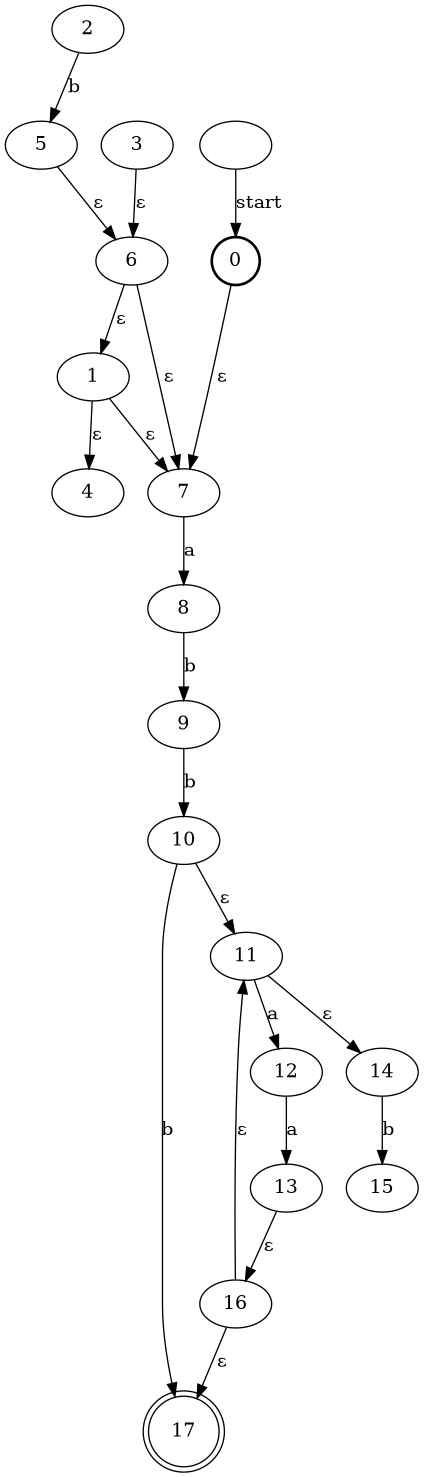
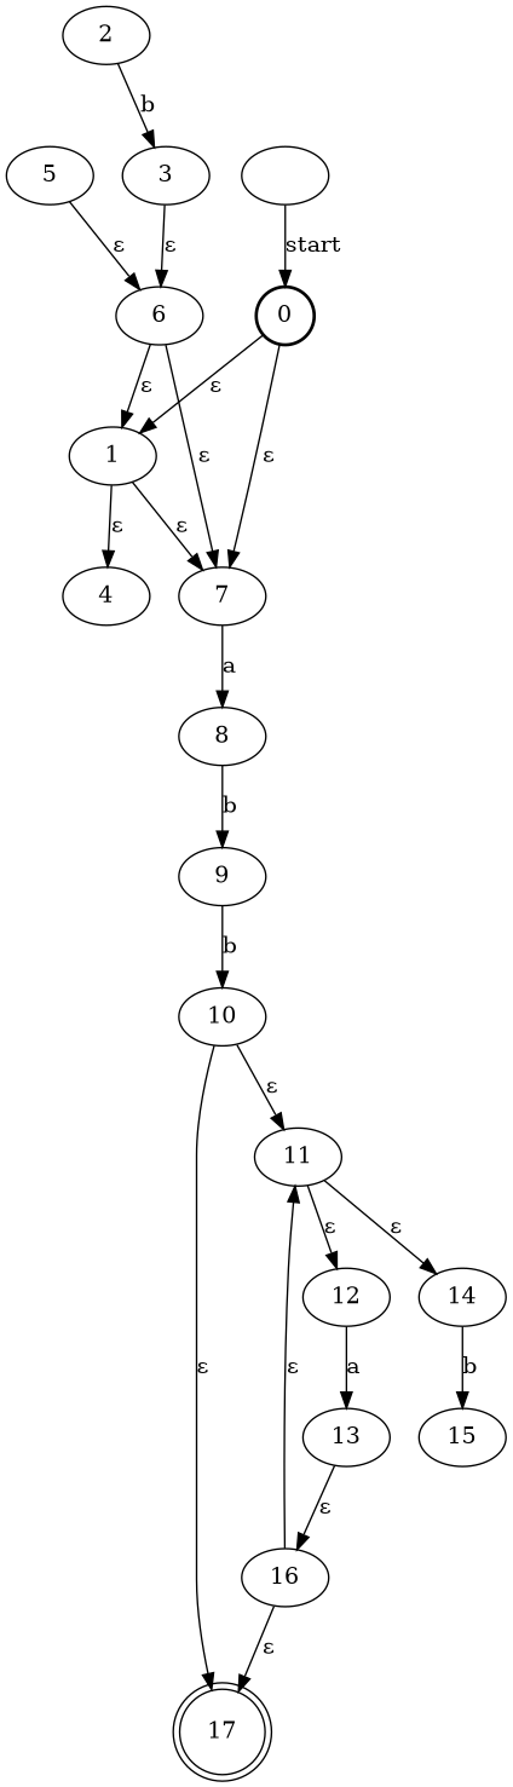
  digraph {
    n1 [label=0 shape=circle style=bold]
    n2 [label=1]
    n3 [label=7]
    n4 [label=4]
    n5 [label=8]
    n6 [label=2]
    n7 [label=3]
    n8 [label=6]
    n9 [label=5]
    n10 [label=9]
    n11 [label=10]
    n12 [label=11]
    n13 [label=17 shape=doublecircle]
    n14 [label=12]
    n15 [label=14]
    n16 [label=13]
    n17 [label=15]
    n18 [label=16]
    ""
+   n1 -> n2 [label="ε"]
    n1 -> n3 [label="ε"]
    n2 -> n3 [label="ε"]
    n2 -> n4 [label="ε"]
    n3 -> n5 [label=a]
    n5 -> n10 [label=b]
-   n6 -> n9 [label=b]
+   n6 -> n7 [label=b]
    n7 -> n8 [label="ε"]
    n8 -> n2 [label="ε"]
    n8 -> n3 [label="ε"]
    n9 -> n8 [label="ε"]
    n10 -> n11 [label=b]
    n11 -> n12 [label="ε"]
-   n11 -> n13 [label=b]
-   n12 -> n14 [label=a]
+   n11 -> n13 [label="ε"]
+   n12 -> n14 [label="ε"]
    n12 -> n15 [label="ε"]
    n14 -> n16 [label=a]
    n15 -> n17 [label=b]
    n16 -> n18 [label="ε"]
    n18 -> n12 [label="ε"]
    n18 -> n13 [label="ε"]
    "" -> n1 [label=start]
  }
